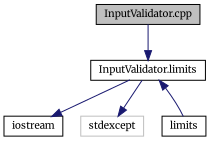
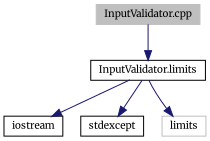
  digraph {
    fontname=Merriweather
    node [color=black fillcolor=white fontname=Merriweather fontsize=10 shape=record style=filled]
    edge [color=midnightblue fontname=Merriweather fontsize=10 labelfontname=Helvetica labelfontsize=10 style=solid]
-   n1 [fillcolor=grey75 fontcolor=black height=0.2 label="InputValidator.cpp" width=0.4]
+   n1 [color=grey75 fillcolor=grey75 fontcolor=black height=0.2 label="InputValidator.cpp" width=0.4]
    n2 [height=0.2 label="InputValidator.limits" width=0.4]
    n3 [height=0.2 label=iostream width=0.4]
-   n4 [color=grey75 height=0.2 label=stdexcept width=0.4]
-   n5 [height=0.2 label=limits width=0.4]
+   n4 [height=0.2 label=stdexcept width=0.4]
+   n5 [color=grey75 height=0.2 label=limits width=0.4]
    n1 -> n2
    n2 -> n3
    n2 -> n4
-   n5 -> n2
+   n2 -> n5
  }
